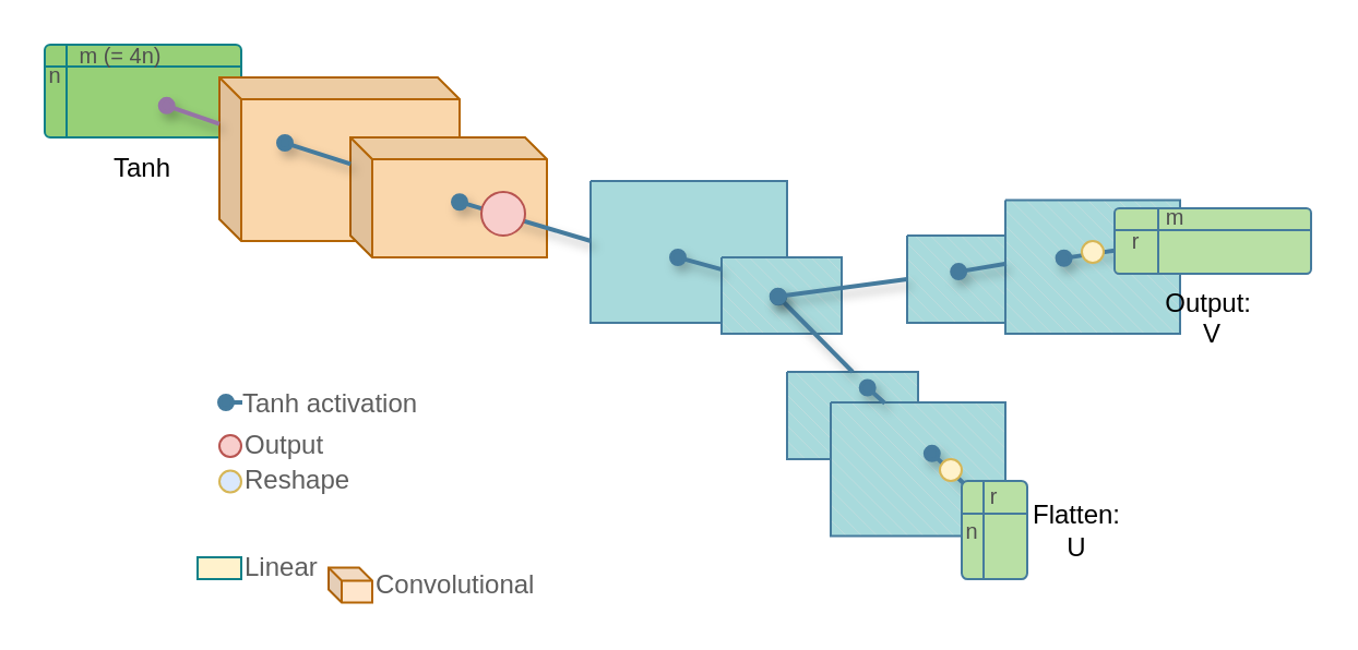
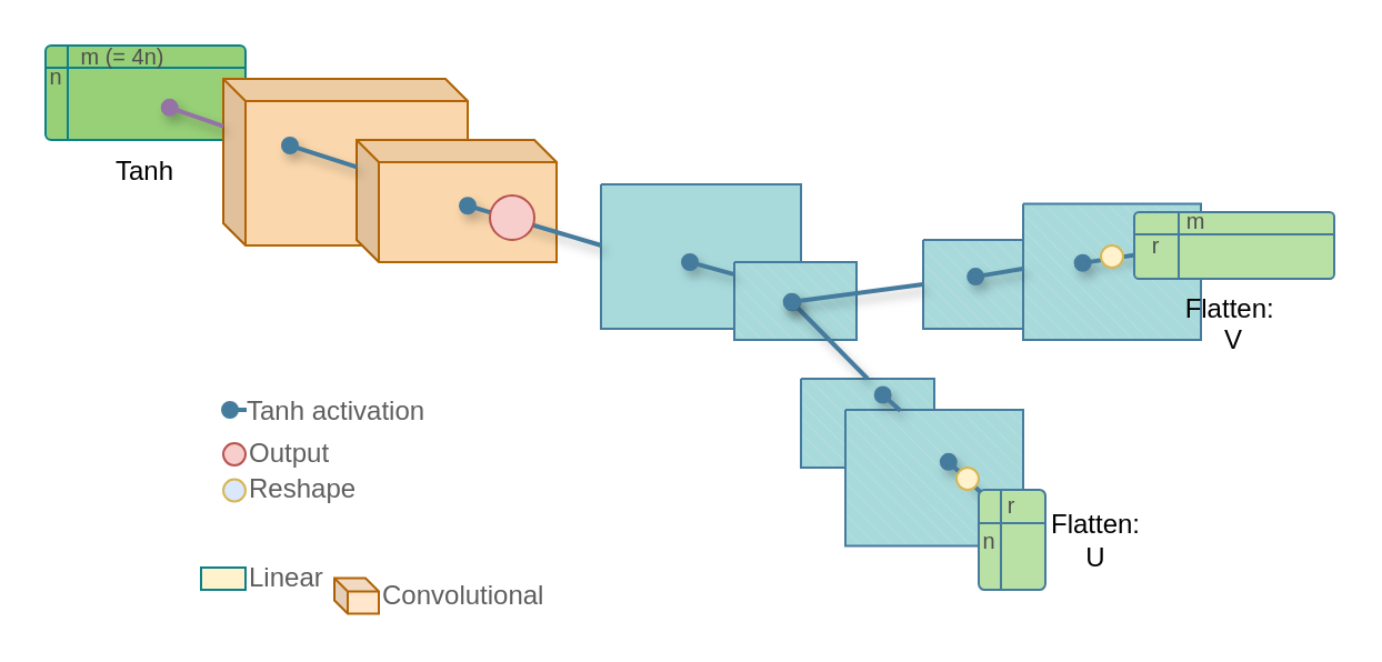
  <mxCell id="0" />
  <mxCell id="1" parent="0" />
  <mxCell id="2" value="Tanh" style="shape=internalStorage;whiteSpace=wrap;html=1;backgroundOutline=1;strokeColor=#0e8088;fillColor=#97D077;dx=10;dy=10;rounded=1;verticalAlign=top;labelPosition=center;verticalLabelPosition=bottom;align=center;arcSize=6;" parent="1" vertex="1"><mxGeometry x="20" y="20" width="90" height="42.5" as="geometry" /></mxCell>
  <mxCell id="3" value="" style="shape=cube;whiteSpace=wrap;html=1;boundedLbl=1;backgroundOutline=1;darkOpacity=0.05;darkOpacity2=0.1;size=10;labelBackgroundColor=none;fillColor=#fad7ac;strokeColor=#b46504;labelPosition=center;verticalLabelPosition=top;align=center;verticalAlign=bottom;" parent="1" vertex="1"><mxGeometry x="100" y="35" width="110" height="75" as="geometry" /></mxCell>
  <mxCell id="4" value="" style="shape=cube;whiteSpace=wrap;html=1;boundedLbl=1;backgroundOutline=1;darkOpacity=0.05;darkOpacity2=0.1;size=10;labelBackgroundColor=none;fillColor=#fad7ac;strokeColor=#b46504;labelPosition=center;verticalLabelPosition=top;align=center;verticalAlign=bottom;" parent="1" vertex="1"><mxGeometry x="160" y="62.5" width="90" height="55" as="geometry" /></mxCell>
  <mxCell id="5" value="" style="verticalLabelPosition=bottom;verticalAlign=top;html=1;shape=mxgraph.basic.patternFillRect;fillStyle=auto;step=5;fillStrokeWidth=0.2;fillStrokeColor=#dddddd;labelBackgroundColor=none;fillColor=#A8DADC;strokeColor=#457B9D;fontColor=#1D3557;" parent="1" vertex="1"><mxGeometry x="270" y="82.5" width="90" height="65" as="geometry" /></mxCell>
  <mxCell id="6" value="" style="verticalLabelPosition=bottom;verticalAlign=top;html=1;shape=mxgraph.basic.patternFillRect;fillStyle=diagRev;step=5;fillStrokeWidth=0.2;fillStrokeColor=#dddddd;labelBackgroundColor=none;fillColor=#A8DADC;strokeColor=#457B9D;fontColor=#1D3557;" parent="1" vertex="1"><mxGeometry x="330" y="117.5" width="55" height="35" as="geometry" /></mxCell>
  <mxCell id="7" value="" style="verticalLabelPosition=bottom;verticalAlign=top;html=1;shape=mxgraph.basic.patternFillRect;fillStyle=diagRev;step=5;fillStrokeWidth=0.2;fillStrokeColor=#dddddd;labelBackgroundColor=none;fillColor=#A8DADC;strokeColor=#457B9D;fontColor=#1D3557;" parent="1" vertex="1"><mxGeometry x="415" y="107.5" width="60" height="40" as="geometry" /></mxCell>
  <mxCell id="8" value="" style="verticalLabelPosition=bottom;verticalAlign=top;html=1;shape=mxgraph.basic.patternFillRect;fillStyle=diagRev;step=5;fillStrokeWidth=0.2;fillStrokeColor=#dddddd;labelBackgroundColor=none;fillColor=#A8DADC;strokeColor=#457B9D;fontColor=#1D3557;" parent="1" vertex="1"><mxGeometry x="460" y="91.25" width="80" height="61.25" as="geometry" /></mxCell>
  <mxCell id="9" value="" style="verticalLabelPosition=bottom;verticalAlign=top;html=1;shape=mxgraph.basic.patternFillRect;fillStyle=diagRev;step=5;fillStrokeWidth=0.2;fillStrokeColor=#dddddd;labelBackgroundColor=none;fillColor=#A8DADC;strokeColor=#457B9D;fontColor=#1D3557;" parent="1" vertex="1"><mxGeometry x="360" y="170" width="60" height="40" as="geometry" /></mxCell>
  <mxCell id="10" value="" style="verticalLabelPosition=bottom;verticalAlign=top;html=1;shape=mxgraph.basic.patternFillRect;fillStyle=diagRev;step=5;fillStrokeWidth=0.2;fillStrokeColor=#dddddd;labelBackgroundColor=none;fillColor=#A8DADC;strokeColor=#457B9D;fontColor=#1D3557;" parent="1" vertex="1"><mxGeometry x="380" y="184" width="80" height="61.25" as="geometry" /></mxCell>
  <mxCell id="11" value="" style="endArrow=oval;html=1;rounded=0;entryX=0.764;entryY=0.764;entryDx=0;entryDy=0;entryPerimeter=0;strokeWidth=2;exitX=0;exitY=0.284;exitDx=0;exitDy=0;exitPerimeter=0;labelBackgroundColor=none;strokeColor=#9673a6;fontColor=default;shadow=1;startArrow=none;startFill=0;endFill=1;fillColor=#e1d5e7;" parent="1" source="3" edge="1"><mxGeometry width="50" height="50" relative="1" as="geometry"><mxPoint x="99" y="55" as="sourcePoint" /><mxPoint x="75.84" y="47.92" as="targetPoint" /></mxGeometry></mxCell>
  <mxCell id="12" value="" style="endArrow=oval;html=1;rounded=0;exitX=0.001;exitY=0.222;exitDx=0;exitDy=0;exitPerimeter=0;labelBackgroundColor=none;strokeColor=#457B9D;fontColor=default;shadow=1;strokeWidth=2;align=center;verticalAlign=middle;fontFamily=Helvetica;fontSize=11;startArrow=none;startFill=0;endFill=1;" parent="1" source="4" edge="1"><mxGeometry width="50" height="50" relative="1" as="geometry"><mxPoint x="160" y="75" as="sourcePoint" /><mxPoint x="130" y="65" as="targetPoint" /></mxGeometry></mxCell>
  <mxCell id="13" value="" style="endArrow=oval;html=1;rounded=0;exitX=0.002;exitY=0.329;exitDx=0;exitDy=0;exitPerimeter=0;labelBackgroundColor=none;strokeColor=#457b9d;fontColor=default;shadow=1;strokeWidth=2;align=center;verticalAlign=middle;fontFamily=Helvetica;fontSize=11;startArrow=none;startFill=0;endFill=1;" parent="1" edge="1"><mxGeometry width="50" height="50" relative="1" as="geometry"><mxPoint x="270.18" y="109.995" as="sourcePoint" /><mxPoint x="210" y="92.11" as="targetPoint" /></mxGeometry></mxCell>
  <mxCell id="14" value="" style="endArrow=oval;html=1;rounded=0;labelBackgroundColor=none;strokeColor=#457B9D;fontColor=default;shadow=1;strokeWidth=2;align=center;verticalAlign=middle;fontFamily=Helvetica;fontSize=11;startArrow=none;startFill=0;endFill=1;exitX=0.002;exitY=0.158;exitDx=0;exitDy=0;exitPerimeter=0;" parent="1" source="6" edge="1"><mxGeometry width="50" height="50" relative="1" as="geometry"><mxPoint x="330" y="125" as="sourcePoint" /><mxPoint x="310" y="117.5" as="targetPoint" /></mxGeometry></mxCell>
  <mxCell id="15" value="" style="endArrow=oval;html=1;rounded=0;labelBackgroundColor=none;strokeColor=#457B9D;fontColor=default;shadow=1;strokeWidth=2;align=center;verticalAlign=middle;fontFamily=Helvetica;fontSize=11;exitX=0.5;exitY=0;exitDx=0;exitDy=0;exitPerimeter=0;startArrow=none;startFill=0;endFill=1;entryX=0.474;entryY=0.518;entryDx=0;entryDy=0;entryPerimeter=0;" parent="1" source="9" target="6" edge="1"><mxGeometry width="50" height="50" relative="1" as="geometry"><mxPoint x="340" y="133" as="sourcePoint" /><mxPoint x="320" y="127.5" as="targetPoint" /></mxGeometry></mxCell>
  <mxCell id="16" value="" style="endArrow=oval;html=1;rounded=0;labelBackgroundColor=none;strokeColor=#457B9D;fontColor=default;shadow=1;strokeWidth=2;align=center;verticalAlign=middle;fontFamily=Helvetica;fontSize=11;exitX=0;exitY=0.5;exitDx=0;exitDy=0;exitPerimeter=0;startArrow=none;startFill=0;endFill=1;entryX=0.47;entryY=0.511;entryDx=0;entryDy=0;entryPerimeter=0;" parent="1" source="7" target="6" edge="1"><mxGeometry width="50" height="50" relative="1" as="geometry"><mxPoint x="389" y="195" as="sourcePoint" /><mxPoint x="366" y="146" as="targetPoint" /></mxGeometry></mxCell>
  <mxCell id="17" value="" style="endArrow=oval;html=1;rounded=0;labelBackgroundColor=none;strokeColor=#457B9D;fontColor=default;shadow=1;strokeWidth=2;align=center;verticalAlign=middle;fontFamily=Helvetica;fontSize=11;startArrow=none;startFill=0;endFill=1;entryX=0.393;entryY=0.414;entryDx=0;entryDy=0;entryPerimeter=0;exitX=0.006;exitY=0.476;exitDx=0;exitDy=0;exitPerimeter=0;" parent="1" source="8" target="7" edge="1"><mxGeometry width="50" height="50" relative="1" as="geometry"><mxPoint x="460" y="129" as="sourcePoint" /><mxPoint x="441" y="129.12" as="targetPoint" /></mxGeometry></mxCell>
  <mxCell id="18" value="" style="endArrow=oval;html=1;rounded=0;labelBackgroundColor=none;strokeColor=#457B9D;fontColor=default;shadow=1;strokeWidth=2;align=center;verticalAlign=middle;fontFamily=Helvetica;fontSize=11;startArrow=none;startFill=0;endFill=1;entryX=0.335;entryY=0.435;entryDx=0;entryDy=0;entryPerimeter=0;exitX=-0.001;exitY=0.453;exitDx=0;exitDy=0;exitPerimeter=0;" parent="1" target="8" edge="1"><mxGeometry width="50" height="50" relative="1" as="geometry"><mxPoint x="514.94" y="113.59" as="sourcePoint" /><mxPoint x="495" y="120.38" as="targetPoint" /></mxGeometry></mxCell>
  <mxCell id="19" value="" style="endArrow=oval;html=1;rounded=0;labelBackgroundColor=none;strokeColor=#457B9D;fontColor=default;shadow=1;strokeWidth=2;align=center;verticalAlign=middle;fontFamily=Helvetica;fontSize=11;startArrow=none;startFill=0;endFill=1;entryX=0.614;entryY=0.181;entryDx=0;entryDy=0;entryPerimeter=0;exitX=0.31;exitY=0.006;exitDx=0;exitDy=0;exitPerimeter=0;" parent="1" source="10" target="9" edge="1"><mxGeometry width="50" height="50" relative="1" as="geometry"><mxPoint x="420" y="184" as="sourcePoint" /><mxPoint x="401" y="184" as="targetPoint" /></mxGeometry></mxCell>
  <mxCell id="20" value="" style="endArrow=oval;html=1;rounded=0;labelBackgroundColor=none;strokeColor=#457B9D;fontColor=default;shadow=1;strokeWidth=2;align=center;verticalAlign=middle;fontFamily=Helvetica;fontSize=11;startArrow=none;startFill=0;endFill=1;entryX=0.58;entryY=0.382;entryDx=0;entryDy=0;entryPerimeter=0;" parent="1" target="10" edge="1"><mxGeometry width="50" height="50" relative="1" as="geometry"><mxPoint x="445" y="225" as="sourcePoint" /><mxPoint x="461" y="149" as="targetPoint" /></mxGeometry></mxCell>
  <mxCell id="21" value="" style="ellipse;whiteSpace=wrap;html=1;aspect=fixed;fillColor=#f8cecc;strokeColor=#b85450;perimeter=ellipsePerimeter;" parent="1" vertex="1"><mxGeometry x="220" y="87.5" width="20" height="20" as="geometry" /></mxCell>
  <mxCell id="22" value="" style="ellipse;whiteSpace=wrap;html=1;aspect=fixed;fillColor=#fff2cc;strokeColor=#d6b656;" parent="1" vertex="1"><mxGeometry x="430" y="210" width="10" height="10" as="geometry" /></mxCell>
  <mxCell id="23" value="" style="ellipse;whiteSpace=wrap;html=1;aspect=fixed;fillColor=#fff2cc;strokeColor=#d6b656;" parent="1" vertex="1"><mxGeometry x="495" y="110" width="10" height="10" as="geometry" /></mxCell>
  <mxCell id="24" value="n" style="text;html=1;align=center;verticalAlign=middle;whiteSpace=wrap;rounded=0;fontSize=10;labelBorderColor=none;fontColor=#4f4f4f;" parent="1" vertex="1"><mxGeometry x="20" y="30" width="10" height="7.5" as="geometry" /></mxCell>
  <mxCell id="25" value="m (= 4n)" style="text;html=1;align=center;verticalAlign=middle;whiteSpace=wrap;rounded=0;fontSize=10;labelBorderColor=none;fontColor=#4f4f4f;" parent="1" vertex="1"><mxGeometry x="30" y="21.25" width="50" height="7.5" as="geometry" /></mxCell>
  <mxCell id="26" value="&lt;div align=&quot;center&quot;&gt;Flatten: U&lt;/div&gt;" style="shape=internalStorage;whiteSpace=wrap;html=1;backgroundOutline=1;rounded=1;strokeColor=#457B9D;align=center;verticalAlign=middle;arcSize=9;fontFamily=Helvetica;fontSize=12;fontColor=#000000;labelBackgroundColor=none;fillColor=#B9E0A5;perimeterSpacing=0;dx=10;dy=15;labelPosition=right;verticalLabelPosition=middle;spacingLeft=15;" parent="1" vertex="1"><mxGeometry x="440" y="220" width="30" height="45" as="geometry" /></mxCell>
- <mxCell id="27" value="&lt;div&gt;Output:&amp;nbsp;&lt;/div&gt;&lt;div&gt;V&lt;/div&gt;" style="shape=internalStorage;whiteSpace=wrap;html=1;backgroundOutline=1;rounded=1;strokeColor=#457B9D;align=center;verticalAlign=top;arcSize=7;fontFamily=Helvetica;fontSize=12;fontColor=#000000;labelBackgroundColor=none;fillColor=#B9E0A5;perimeterSpacing=0;dx=20;dy=10;labelPosition=center;verticalLabelPosition=bottom;" parent="1" vertex="1"><mxGeometry x="510" y="95" width="90" height="30" as="geometry" /></mxCell>
+ <mxCell id="27" value="&lt;div&gt;Flatten:&amp;nbsp;&lt;/div&gt;&lt;div&gt;V&lt;/div&gt;" style="shape=internalStorage;whiteSpace=wrap;html=1;backgroundOutline=1;rounded=1;strokeColor=#457B9D;align=center;verticalAlign=top;arcSize=7;fontFamily=Helvetica;fontSize=12;fontColor=#000000;labelBackgroundColor=none;fillColor=#B9E0A5;perimeterSpacing=0;dx=20;dy=10;labelPosition=center;verticalLabelPosition=bottom;" parent="1" vertex="1"><mxGeometry x="510" y="95" width="90" height="30" as="geometry" /></mxCell>
  <mxCell id="28" value="n" style="text;html=1;align=center;verticalAlign=middle;whiteSpace=wrap;rounded=0;fontSize=10;labelBorderColor=none;fontColor=#4f4f4f;" parent="1" vertex="1"><mxGeometry x="440" y="239" width="10" height="7.5" as="geometry" /></mxCell>
  <mxCell id="29" value="r" style="text;html=1;align=center;verticalAlign=middle;whiteSpace=wrap;rounded=0;fontSize=10;labelBorderColor=none;fontColor=#4f4f4f;" parent="1" vertex="1"><mxGeometry x="450" y="223" width="10" height="7.5" as="geometry" /></mxCell>
  <mxCell id="30" value="r" style="text;html=1;align=center;verticalAlign=middle;whiteSpace=wrap;rounded=0;fontSize=10;labelBorderColor=none;fontColor=#4f4f4f;" parent="1" vertex="1"><mxGeometry x="515" y="106" width="10" height="7.5" as="geometry" /></mxCell>
  <mxCell id="31" value="m" style="text;html=1;align=center;verticalAlign=middle;whiteSpace=wrap;rounded=0;fontSize=10;labelBorderColor=none;fontColor=#4f4f4f;" parent="1" vertex="1"><mxGeometry x="533" y="95" width="10" height="7.5" as="geometry" /></mxCell>
  <mxCell id="32" value="" style="group;fontColor=#5e5e5e;" parent="1" vertex="1" connectable="0"><mxGeometry x="100" y="184" width="15" height="41.25" as="geometry" /></mxCell>
  <mxCell id="33" value="" style="endArrow=oval;html=1;rounded=0;labelBackgroundColor=none;strokeColor=#457B9D;fontColor=#5e5e5e;shadow=0;strokeWidth=2;align=center;verticalAlign=middle;fontFamily=Helvetica;fontSize=11;startArrow=none;startFill=0;endFill=1;" parent="32" edge="1"><mxGeometry width="50" height="50" relative="1" as="geometry"><mxPoint x="15" as="sourcePoint" /><mxPoint x="3" as="targetPoint" /></mxGeometry></mxCell>
  <mxCell id="34" value="Tanh activation" style="edgeLabel;html=1;align=left;verticalAlign=middle;resizable=0;points=[];labelPosition=right;verticalLabelPosition=middle;fontSize=12;fontColor=#5e5e5e;" parent="33" vertex="1" connectable="0"><mxGeometry x="0.452" y="1" relative="1" as="geometry"><mxPoint x="3" y="-1" as="offset" /></mxGeometry></mxCell>
  <mxCell id="35" value="Output" style="ellipse;whiteSpace=wrap;html=1;aspect=fixed;fillColor=#f8cecc;strokeColor=#b85450;labelPosition=right;verticalLabelPosition=middle;align=left;verticalAlign=middle;fontColor=#5e5e5e;" parent="32" vertex="1"><mxGeometry y="15" width="10" height="10" as="geometry" /></mxCell>
  <mxCell id="36" value="Reshape" style="ellipse;whiteSpace=wrap;html=1;aspect=fixed;fillColor=#dae8fc;strokeColor=#d6b656;labelPosition=right;verticalLabelPosition=middle;align=left;verticalAlign=middle;fontColor=#5e5e5e;" parent="32" vertex="1"><mxGeometry y="31.25" width="10" height="10" as="geometry" /></mxCell>
  <mxCell id="37" value="&lt;div align=&quot;left&quot;&gt;Convolutional&lt;br&gt;&lt;/div&gt;" style="shape=cube;whiteSpace=wrap;html=1;boundedLbl=1;backgroundOutline=1;darkOpacity=0.05;darkOpacity2=0.1;size=6;labelPosition=right;verticalLabelPosition=middle;align=left;verticalAlign=middle;spacingRight=1;fillColor=#ffe6cc;strokeColor=#b46504;fontColor=#5e5e5e;" parent="1" vertex="1"><mxGeometry x="150" y="259.75" width="20" height="16" as="geometry" /></mxCell>
  <mxCell id="38" value="Linear" style="rounded=0;whiteSpace=wrap;html=1;fillColor=#fff2cc;strokeColor=#0e8088;labelPosition=right;verticalLabelPosition=middle;align=left;verticalAlign=middle;fontColor=#5e5e5e;" parent="1" vertex="1"><mxGeometry x="90" y="255" width="20" height="10" as="geometry" /></mxCell>
